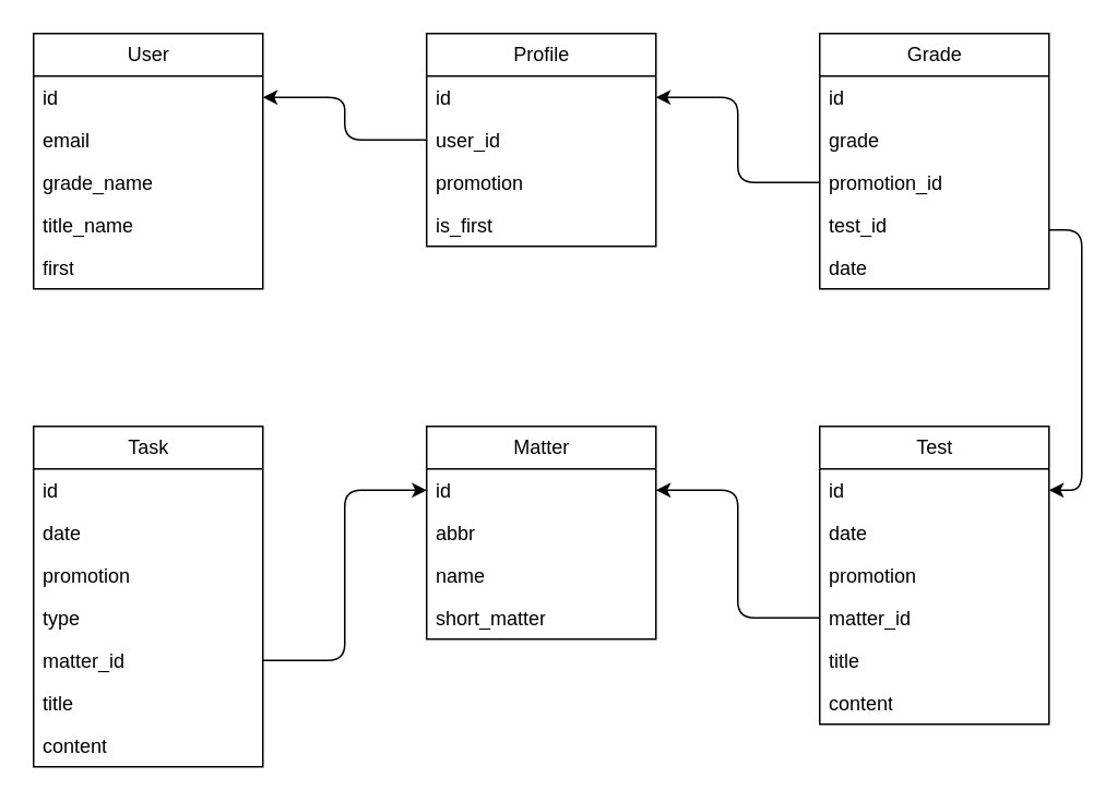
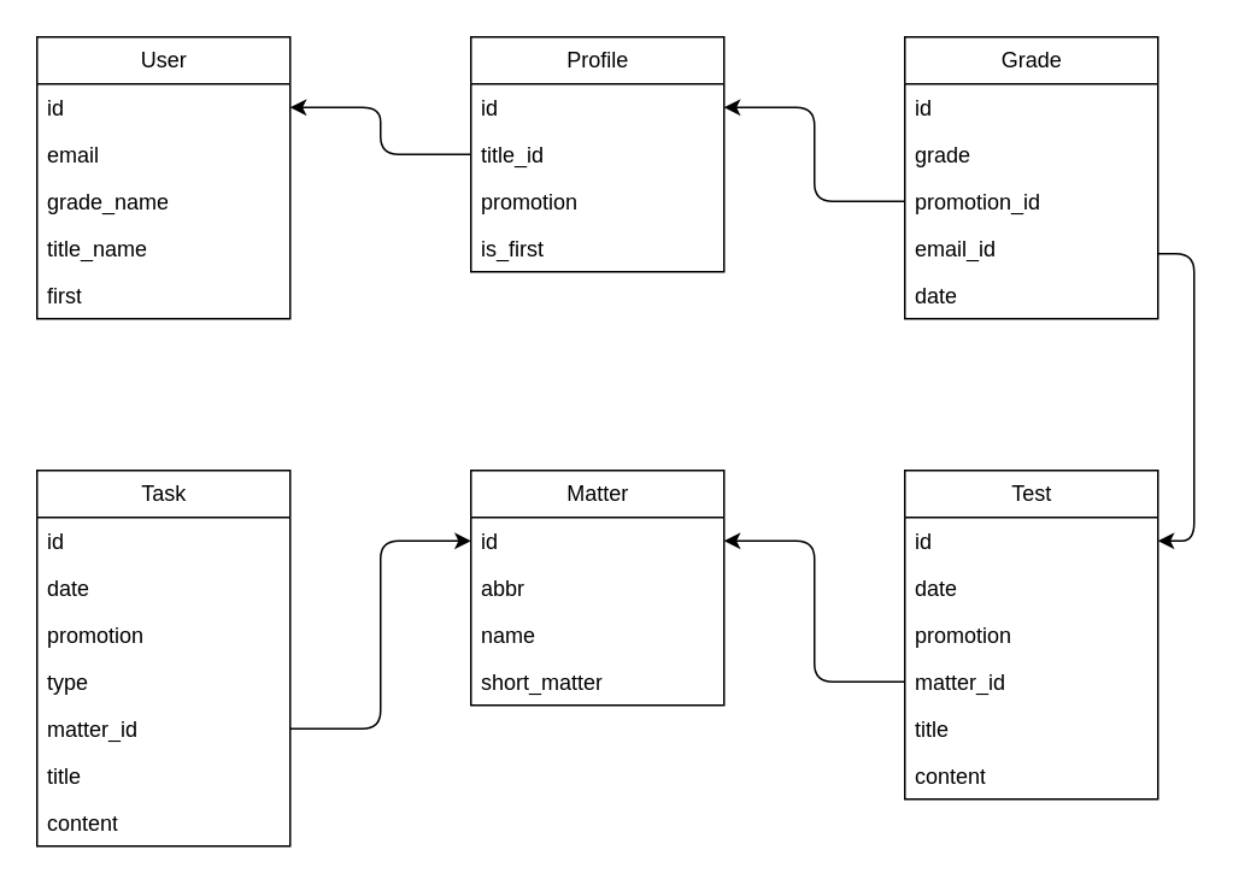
  <mxCell id="0" />
  <mxCell id="1" parent="0" />
  <mxCell id="2" value="Matter" style="swimlane;fontStyle=0;childLayout=stackLayout;horizontal=1;startSize=26;fillColor=none;horizontalStack=0;resizeParent=1;resizeParentMax=0;resizeLast=0;collapsible=1;marginBottom=0;html=1;" vertex="1" parent="1"><mxGeometry x="260" y="260" width="140" height="130" as="geometry" /></mxCell>
  <mxCell id="3" value="id" style="text;strokeColor=none;fillColor=none;align=left;verticalAlign=top;spacingLeft=4;spacingRight=4;overflow=hidden;rotatable=0;points=[[0,0.5],[1,0.5]];portConstraint=eastwest;whiteSpace=wrap;html=1;" vertex="1" parent="2"><mxGeometry y="26" width="140" height="26" as="geometry" /></mxCell>
  <mxCell id="4" value="abbr" style="text;strokeColor=none;fillColor=none;align=left;verticalAlign=top;spacingLeft=4;spacingRight=4;overflow=hidden;rotatable=0;points=[[0,0.5],[1,0.5]];portConstraint=eastwest;whiteSpace=wrap;html=1;" vertex="1" parent="2"><mxGeometry y="52" width="140" height="26" as="geometry" /></mxCell>
  <mxCell id="5" value="name" style="text;strokeColor=none;fillColor=none;align=left;verticalAlign=top;spacingLeft=4;spacingRight=4;overflow=hidden;rotatable=0;points=[[0,0.5],[1,0.5]];portConstraint=eastwest;whiteSpace=wrap;html=1;" vertex="1" parent="2"><mxGeometry y="78" width="140" height="26" as="geometry" /></mxCell>
  <mxCell id="6" value="short_matter" style="text;strokeColor=none;fillColor=none;align=left;verticalAlign=top;spacingLeft=4;spacingRight=4;overflow=hidden;rotatable=0;points=[[0,0.5],[1,0.5]];portConstraint=eastwest;whiteSpace=wrap;html=1;" vertex="1" parent="2"><mxGeometry y="104" width="140" height="26" as="geometry" /></mxCell>
  <mxCell id="7" value="Profile" style="swimlane;fontStyle=0;childLayout=stackLayout;horizontal=1;startSize=26;fillColor=none;horizontalStack=0;resizeParent=1;resizeParentMax=0;resizeLast=0;collapsible=1;marginBottom=0;html=1;" vertex="1" parent="1"><mxGeometry x="260" y="20" width="140" height="130" as="geometry" /></mxCell>
  <mxCell id="8" value="id" style="text;strokeColor=none;fillColor=none;align=left;verticalAlign=top;spacingLeft=4;spacingRight=4;overflow=hidden;rotatable=0;points=[[0,0.5],[1,0.5]];portConstraint=eastwest;whiteSpace=wrap;html=1;" vertex="1" parent="7"><mxGeometry y="26" width="140" height="26" as="geometry" /></mxCell>
- <mxCell id="9" value="user_id" style="text;strokeColor=none;fillColor=none;align=left;verticalAlign=top;spacingLeft=4;spacingRight=4;overflow=hidden;rotatable=0;points=[[0,0.5],[1,0.5]];portConstraint=eastwest;whiteSpace=wrap;html=1;" vertex="1" parent="7"><mxGeometry y="52" width="140" height="26" as="geometry" /></mxCell>
+ <mxCell id="9" value="title_id" style="text;strokeColor=none;fillColor=none;align=left;verticalAlign=top;spacingLeft=4;spacingRight=4;overflow=hidden;rotatable=0;points=[[0,0.5],[1,0.5]];portConstraint=eastwest;whiteSpace=wrap;html=1;" vertex="1" parent="7"><mxGeometry y="52" width="140" height="26" as="geometry" /></mxCell>
  <mxCell id="10" value="promotion" style="text;strokeColor=none;fillColor=none;align=left;verticalAlign=top;spacingLeft=4;spacingRight=4;overflow=hidden;rotatable=0;points=[[0,0.5],[1,0.5]];portConstraint=eastwest;whiteSpace=wrap;html=1;" vertex="1" parent="7"><mxGeometry y="78" width="140" height="26" as="geometry" /></mxCell>
  <mxCell id="11" value="is_first" style="text;strokeColor=none;fillColor=none;align=left;verticalAlign=top;spacingLeft=4;spacingRight=4;overflow=hidden;rotatable=0;points=[[0,0.5],[1,0.5]];portConstraint=eastwest;whiteSpace=wrap;html=1;" vertex="1" parent="7"><mxGeometry y="104" width="140" height="26" as="geometry" /></mxCell>
  <mxCell id="12" value="Task" style="swimlane;fontStyle=0;childLayout=stackLayout;horizontal=1;startSize=26;fillColor=none;horizontalStack=0;resizeParent=1;resizeParentMax=0;resizeLast=0;collapsible=1;marginBottom=0;html=1;" vertex="1" parent="1"><mxGeometry x="20" y="260" width="140" height="208" as="geometry" /></mxCell>
  <mxCell id="13" value="id" style="text;strokeColor=none;fillColor=none;align=left;verticalAlign=top;spacingLeft=4;spacingRight=4;overflow=hidden;rotatable=0;points=[[0,0.5],[1,0.5]];portConstraint=eastwest;whiteSpace=wrap;html=1;" vertex="1" parent="12"><mxGeometry y="26" width="140" height="26" as="geometry" /></mxCell>
  <mxCell id="14" value="date" style="text;strokeColor=none;fillColor=none;align=left;verticalAlign=top;spacingLeft=4;spacingRight=4;overflow=hidden;rotatable=0;points=[[0,0.5],[1,0.5]];portConstraint=eastwest;whiteSpace=wrap;html=1;" vertex="1" parent="12"><mxGeometry y="52" width="140" height="26" as="geometry" /></mxCell>
  <mxCell id="15" value="promotion" style="text;strokeColor=none;fillColor=none;align=left;verticalAlign=top;spacingLeft=4;spacingRight=4;overflow=hidden;rotatable=0;points=[[0,0.5],[1,0.5]];portConstraint=eastwest;whiteSpace=wrap;html=1;" vertex="1" parent="12"><mxGeometry y="78" width="140" height="26" as="geometry" /></mxCell>
  <mxCell id="16" value="type" style="text;strokeColor=none;fillColor=none;align=left;verticalAlign=top;spacingLeft=4;spacingRight=4;overflow=hidden;rotatable=0;points=[[0,0.5],[1,0.5]];portConstraint=eastwest;whiteSpace=wrap;html=1;" vertex="1" parent="12"><mxGeometry y="104" width="140" height="26" as="geometry" /></mxCell>
  <mxCell id="17" value="matter_id" style="text;strokeColor=none;fillColor=none;align=left;verticalAlign=top;spacingLeft=4;spacingRight=4;overflow=hidden;rotatable=0;points=[[0,0.5],[1,0.5]];portConstraint=eastwest;whiteSpace=wrap;html=1;" vertex="1" parent="12"><mxGeometry y="130" width="140" height="26" as="geometry" /></mxCell>
  <mxCell id="18" value="title" style="text;strokeColor=none;fillColor=none;align=left;verticalAlign=top;spacingLeft=4;spacingRight=4;overflow=hidden;rotatable=0;points=[[0,0.5],[1,0.5]];portConstraint=eastwest;whiteSpace=wrap;html=1;" vertex="1" parent="12"><mxGeometry y="156" width="140" height="26" as="geometry" /></mxCell>
  <mxCell id="19" value="content" style="text;strokeColor=none;fillColor=none;align=left;verticalAlign=top;spacingLeft=4;spacingRight=4;overflow=hidden;rotatable=0;points=[[0,0.5],[1,0.5]];portConstraint=eastwest;whiteSpace=wrap;html=1;" vertex="1" parent="12"><mxGeometry y="182" width="140" height="26" as="geometry" /></mxCell>
  <mxCell id="20" value="User" style="swimlane;fontStyle=0;childLayout=stackLayout;horizontal=1;startSize=26;fillColor=none;horizontalStack=0;resizeParent=1;resizeParentMax=0;resizeLast=0;collapsible=1;marginBottom=0;html=1;" vertex="1" parent="1"><mxGeometry x="20" y="20" width="140" height="156" as="geometry" /></mxCell>
  <mxCell id="21" value="id" style="text;strokeColor=none;fillColor=none;align=left;verticalAlign=top;spacingLeft=4;spacingRight=4;overflow=hidden;rotatable=0;points=[[0,0.5],[1,0.5]];portConstraint=eastwest;whiteSpace=wrap;html=1;" vertex="1" parent="20"><mxGeometry y="26" width="140" height="26" as="geometry" /></mxCell>
  <mxCell id="22" value="email" style="text;strokeColor=none;fillColor=none;align=left;verticalAlign=top;spacingLeft=4;spacingRight=4;overflow=hidden;rotatable=0;points=[[0,0.5],[1,0.5]];portConstraint=eastwest;whiteSpace=wrap;html=1;" vertex="1" parent="20"><mxGeometry y="52" width="140" height="26" as="geometry" /></mxCell>
  <mxCell id="23" value="grade_name" style="text;strokeColor=none;fillColor=none;align=left;verticalAlign=top;spacingLeft=4;spacingRight=4;overflow=hidden;rotatable=0;points=[[0,0.5],[1,0.5]];portConstraint=eastwest;whiteSpace=wrap;html=1;" vertex="1" parent="20"><mxGeometry y="78" width="140" height="26" as="geometry" /></mxCell>
  <mxCell id="24" value="title_name" style="text;strokeColor=none;fillColor=none;align=left;verticalAlign=top;spacingLeft=4;spacingRight=4;overflow=hidden;rotatable=0;points=[[0,0.5],[1,0.5]];portConstraint=eastwest;whiteSpace=wrap;html=1;" vertex="1" parent="20"><mxGeometry y="104" width="140" height="26" as="geometry" /></mxCell>
  <mxCell id="25" value="first" style="text;strokeColor=none;fillColor=none;align=left;verticalAlign=top;spacingLeft=4;spacingRight=4;overflow=hidden;rotatable=0;points=[[0,0.5],[1,0.5]];portConstraint=eastwest;whiteSpace=wrap;html=1;" vertex="1" parent="20"><mxGeometry y="130" width="140" height="26" as="geometry" /></mxCell>
  <mxCell id="26" style="edgeStyle=orthogonalEdgeStyle;html=1;" edge="1" parent="1" source="9" target="21"><mxGeometry relative="1" as="geometry" /></mxCell>
  <mxCell id="27" style="edgeStyle=orthogonalEdgeStyle;html=1;" edge="1" parent="1" source="17" target="3"><mxGeometry relative="1" as="geometry" /></mxCell>
  <mxCell id="28" value="Grade" style="swimlane;fontStyle=0;childLayout=stackLayout;horizontal=1;startSize=26;fillColor=none;horizontalStack=0;resizeParent=1;resizeParentMax=0;resizeLast=0;collapsible=1;marginBottom=0;html=1;" vertex="1" parent="1"><mxGeometry x="500" y="20" width="140" height="156" as="geometry" /></mxCell>
  <mxCell id="29" value="id" style="text;strokeColor=none;fillColor=none;align=left;verticalAlign=top;spacingLeft=4;spacingRight=4;overflow=hidden;rotatable=0;points=[[0,0.5],[1,0.5]];portConstraint=eastwest;whiteSpace=wrap;html=1;" vertex="1" parent="28"><mxGeometry y="26" width="140" height="26" as="geometry" /></mxCell>
  <mxCell id="30" value="grade" style="text;strokeColor=none;fillColor=none;align=left;verticalAlign=top;spacingLeft=4;spacingRight=4;overflow=hidden;rotatable=0;points=[[0,0.5],[1,0.5]];portConstraint=eastwest;whiteSpace=wrap;html=1;" vertex="1" parent="28"><mxGeometry y="52" width="140" height="26" as="geometry" /></mxCell>
  <mxCell id="31" value="promotion_id" style="text;strokeColor=none;fillColor=none;align=left;verticalAlign=top;spacingLeft=4;spacingRight=4;overflow=hidden;rotatable=0;points=[[0,0.5],[1,0.5]];portConstraint=eastwest;whiteSpace=wrap;html=1;" vertex="1" parent="28"><mxGeometry y="78" width="140" height="26" as="geometry" /></mxCell>
- <mxCell id="32" value="test_id" style="text;strokeColor=none;fillColor=none;align=left;verticalAlign=top;spacingLeft=4;spacingRight=4;overflow=hidden;rotatable=0;points=[[0,0.5],[1,0.5]];portConstraint=eastwest;whiteSpace=wrap;html=1;" vertex="1" parent="28"><mxGeometry y="104" width="140" height="26" as="geometry" /></mxCell>
+ <mxCell id="32" value="email_id" style="text;strokeColor=none;fillColor=none;align=left;verticalAlign=top;spacingLeft=4;spacingRight=4;overflow=hidden;rotatable=0;points=[[0,0.5],[1,0.5]];portConstraint=eastwest;whiteSpace=wrap;html=1;" vertex="1" parent="28"><mxGeometry y="104" width="140" height="26" as="geometry" /></mxCell>
  <mxCell id="33" value="date" style="text;strokeColor=none;fillColor=none;align=left;verticalAlign=top;spacingLeft=4;spacingRight=4;overflow=hidden;rotatable=0;points=[[0,0.5],[1,0.5]];portConstraint=eastwest;whiteSpace=wrap;html=1;" vertex="1" parent="28"><mxGeometry y="130" width="140" height="26" as="geometry" /></mxCell>
  <mxCell id="34" value="Test" style="swimlane;fontStyle=0;childLayout=stackLayout;horizontal=1;startSize=26;fillColor=none;horizontalStack=0;resizeParent=1;resizeParentMax=0;resizeLast=0;collapsible=1;marginBottom=0;html=1;" vertex="1" parent="1"><mxGeometry x="500" y="260" width="140" height="182" as="geometry" /></mxCell>
  <mxCell id="35" value="id" style="text;strokeColor=none;fillColor=none;align=left;verticalAlign=top;spacingLeft=4;spacingRight=4;overflow=hidden;rotatable=0;points=[[0,0.5],[1,0.5]];portConstraint=eastwest;whiteSpace=wrap;html=1;" vertex="1" parent="34"><mxGeometry y="26" width="140" height="26" as="geometry" /></mxCell>
  <mxCell id="36" value="date" style="text;strokeColor=none;fillColor=none;align=left;verticalAlign=top;spacingLeft=4;spacingRight=4;overflow=hidden;rotatable=0;points=[[0,0.5],[1,0.5]];portConstraint=eastwest;whiteSpace=wrap;html=1;" vertex="1" parent="34"><mxGeometry y="52" width="140" height="26" as="geometry" /></mxCell>
  <mxCell id="37" value="promotion" style="text;strokeColor=none;fillColor=none;align=left;verticalAlign=top;spacingLeft=4;spacingRight=4;overflow=hidden;rotatable=0;points=[[0,0.5],[1,0.5]];portConstraint=eastwest;whiteSpace=wrap;html=1;" vertex="1" parent="34"><mxGeometry y="78" width="140" height="26" as="geometry" /></mxCell>
  <mxCell id="38" value="matter_id" style="text;strokeColor=none;fillColor=none;align=left;verticalAlign=top;spacingLeft=4;spacingRight=4;overflow=hidden;rotatable=0;points=[[0,0.5],[1,0.5]];portConstraint=eastwest;whiteSpace=wrap;html=1;" vertex="1" parent="34"><mxGeometry y="104" width="140" height="26" as="geometry" /></mxCell>
  <mxCell id="39" value="title" style="text;strokeColor=none;fillColor=none;align=left;verticalAlign=top;spacingLeft=4;spacingRight=4;overflow=hidden;rotatable=0;points=[[0,0.5],[1,0.5]];portConstraint=eastwest;whiteSpace=wrap;html=1;" vertex="1" parent="34"><mxGeometry y="130" width="140" height="26" as="geometry" /></mxCell>
  <mxCell id="40" value="content" style="text;strokeColor=none;fillColor=none;align=left;verticalAlign=top;spacingLeft=4;spacingRight=4;overflow=hidden;rotatable=0;points=[[0,0.5],[1,0.5]];portConstraint=eastwest;whiteSpace=wrap;html=1;" vertex="1" parent="34"><mxGeometry y="156" width="140" height="26" as="geometry" /></mxCell>
  <mxCell id="41" style="edgeStyle=orthogonalEdgeStyle;html=1;" edge="1" parent="1" source="31" target="8"><mxGeometry relative="1" as="geometry" /></mxCell>
  <mxCell id="42" style="edgeStyle=orthogonalEdgeStyle;html=1;" edge="1" parent="1" source="32" target="35"><mxGeometry relative="1" as="geometry"><Array as="points"><mxPoint x="660" y="140" /><mxPoint x="660" y="299" /></Array></mxGeometry></mxCell>
  <mxCell id="43" style="edgeStyle=orthogonalEdgeStyle;html=1;" edge="1" parent="1" source="38" target="3"><mxGeometry relative="1" as="geometry" /></mxCell>
